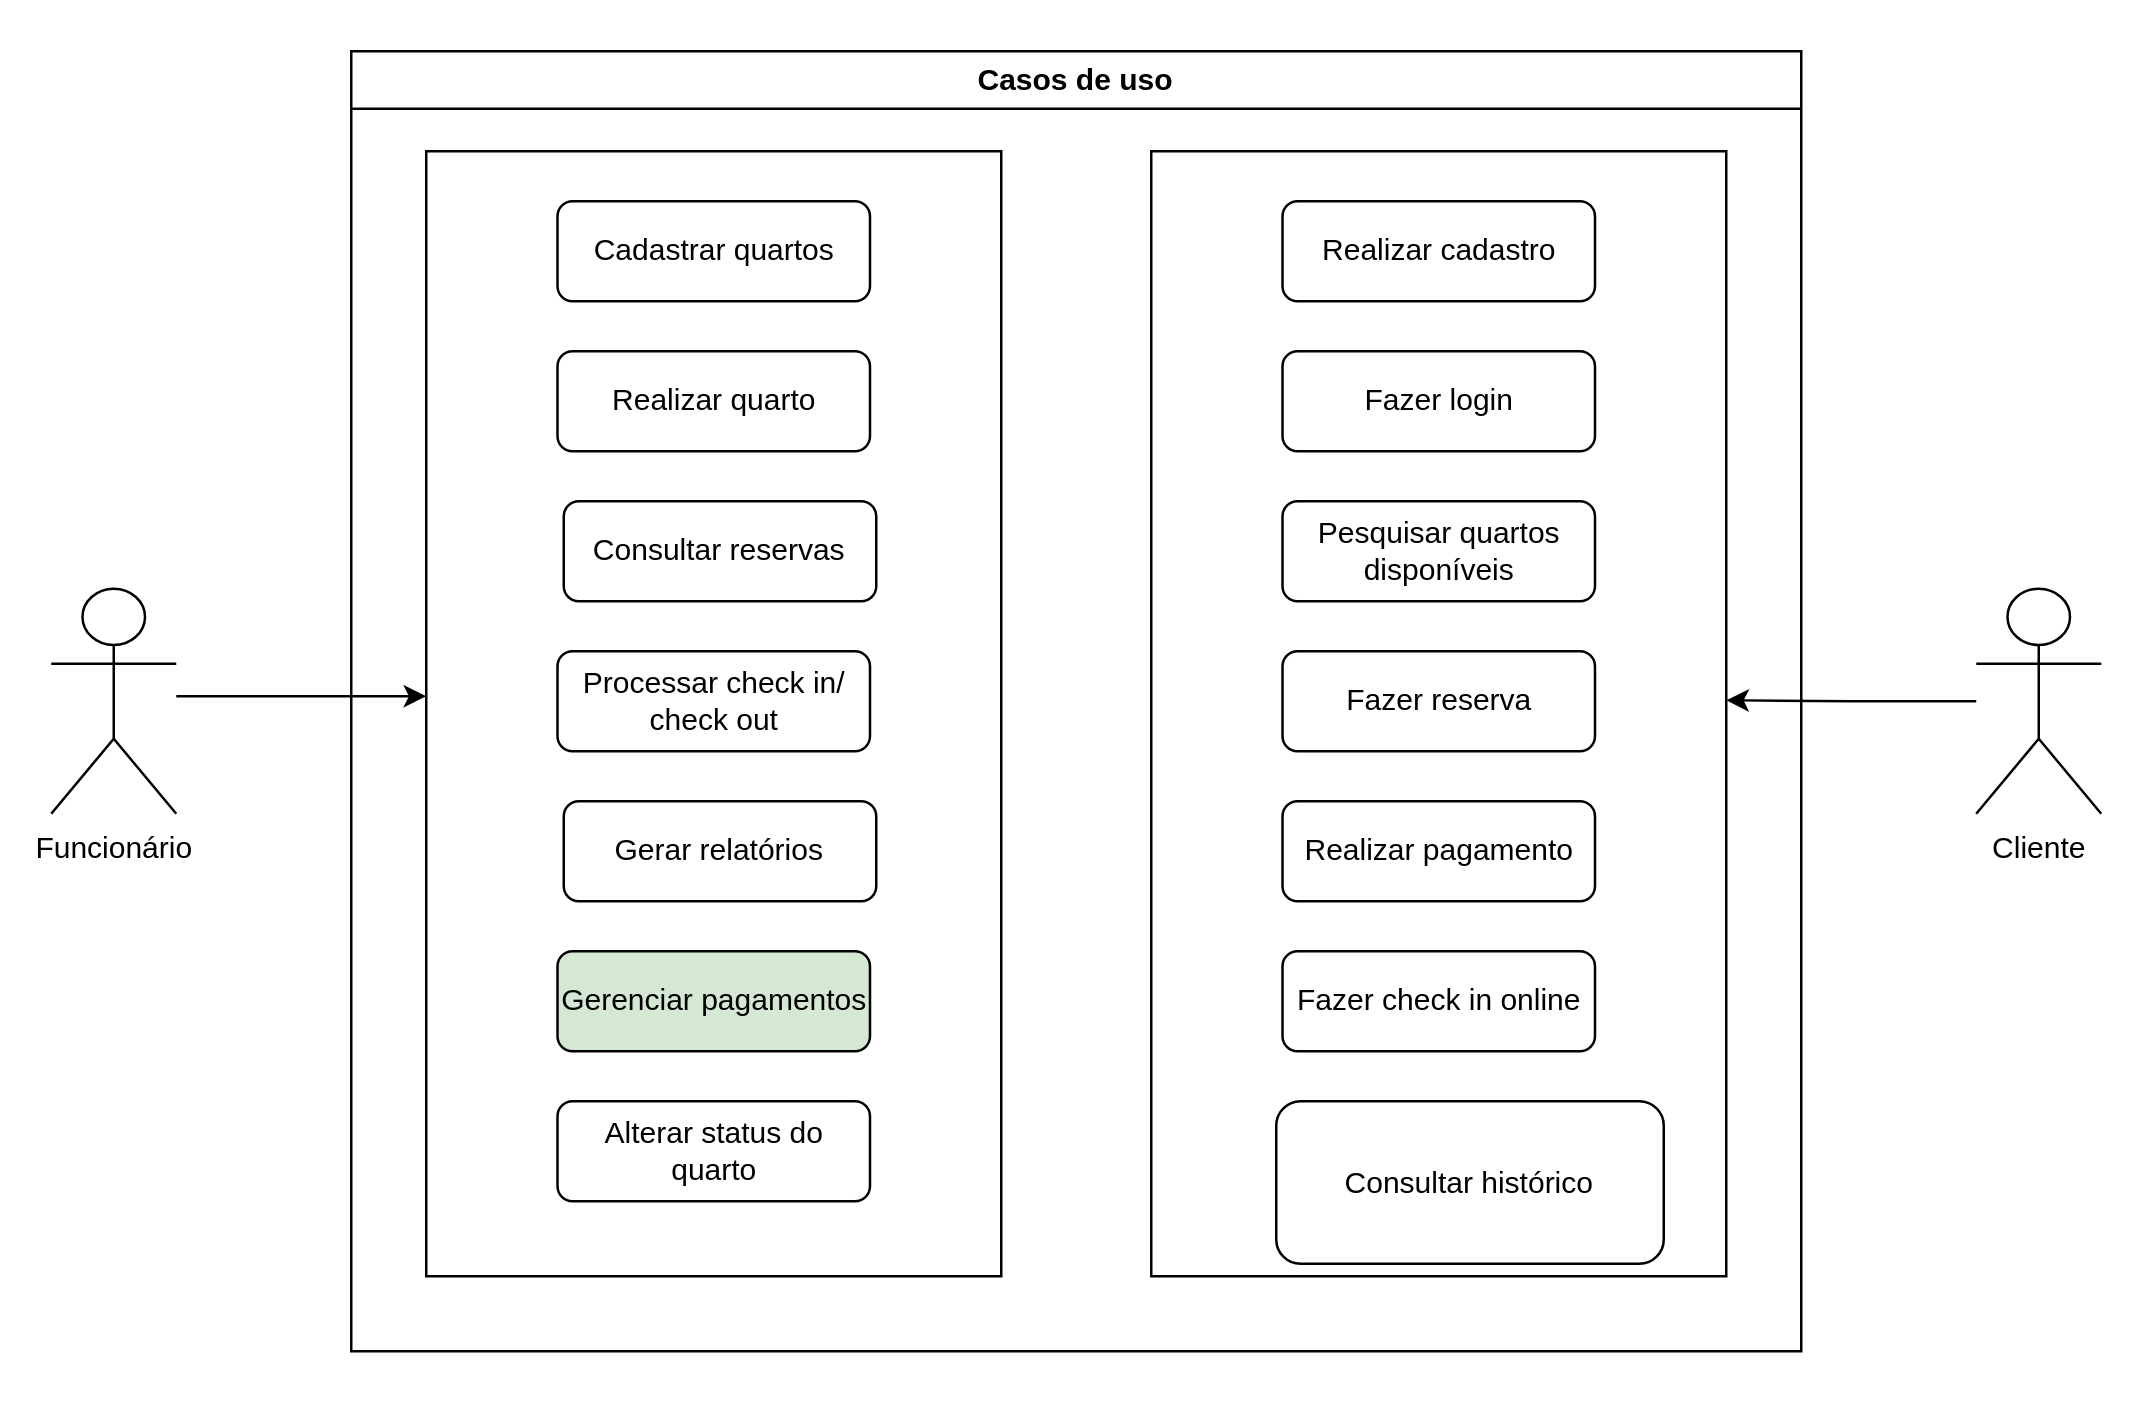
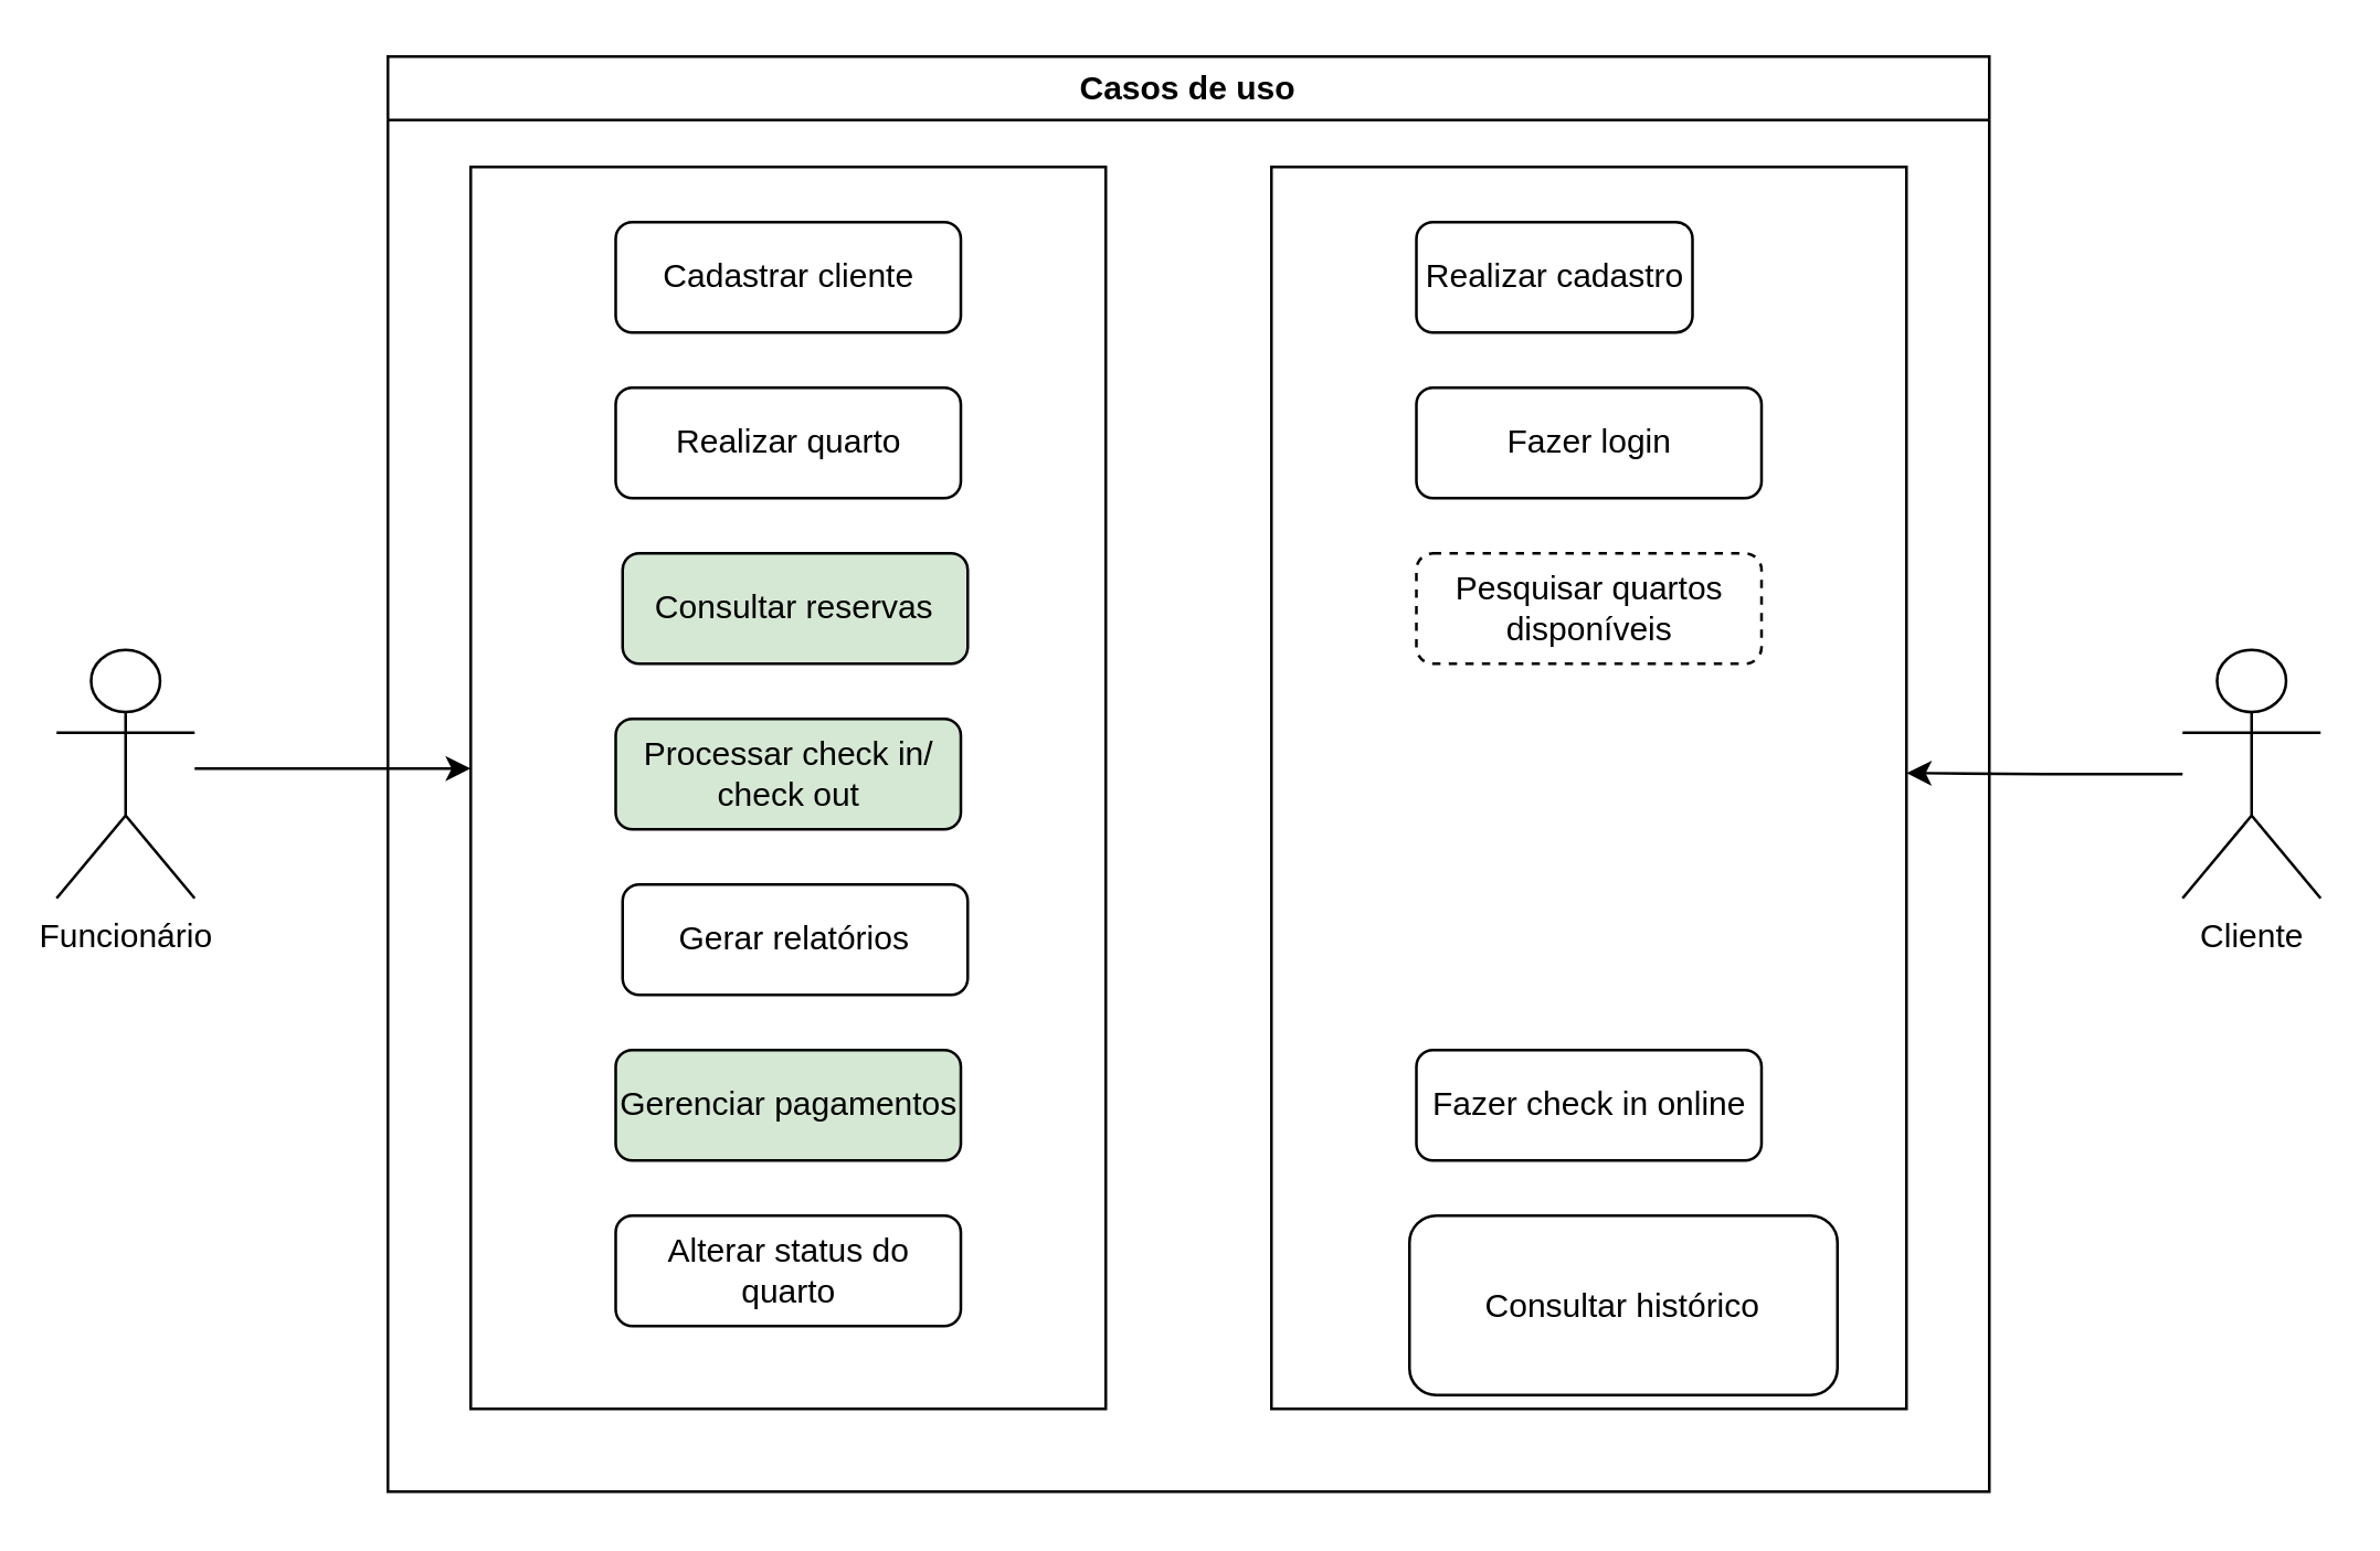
  <mxCell id="0" />
  <mxCell id="1" parent="0" />
  <mxCell id="2" value="Funcionário" style="shape=umlActor;verticalLabelPosition=bottom;verticalAlign=top;html=1;outlineConnect=0;" vertex="1" parent="1"><mxGeometry x="20" y="235" width="50" height="90" as="geometry" /></mxCell>
  <mxCell id="3" value="Cliente" style="shape=umlActor;verticalLabelPosition=bottom;verticalAlign=top;html=1;outlineConnect=0;" vertex="1" parent="1"><mxGeometry x="790" y="235" width="50" height="90" as="geometry" /></mxCell>
  <mxCell id="4" value="Casos de uso" style="swimlane;whiteSpace=wrap;html=1;" vertex="1" parent="1"><mxGeometry x="140" y="20" width="580" height="520" as="geometry" /></mxCell>
  <mxCell id="5" value="" style="rounded=0;whiteSpace=wrap;html=1;rotation=90;" vertex="1" parent="4"><mxGeometry x="-80" y="150" width="450" height="230" as="geometry" /></mxCell>
  <mxCell id="6" value="" style="rounded=0;whiteSpace=wrap;html=1;rotation=90;" vertex="1" parent="4"><mxGeometry x="210" y="150" width="450" height="230" as="geometry" /></mxCell>
- <mxCell id="7" value="Cadastrar quartos" style="rounded=1;whiteSpace=wrap;html=1;" vertex="1" parent="4"><mxGeometry x="82.5" y="60" width="125" height="40" as="geometry" /></mxCell>
- <mxCell id="8" value="Consultar reservas" style="rounded=1;whiteSpace=wrap;html=1;" vertex="1" parent="4"><mxGeometry x="85" y="180" width="125" height="40" as="geometry" /></mxCell>
+ <mxCell id="7" value="Cadastrar cliente" style="rounded=1;whiteSpace=wrap;html=1;" vertex="1" parent="4"><mxGeometry x="82.5" y="60" width="125" height="40" as="geometry" /></mxCell>
+ <mxCell id="8" value="Consultar reservas" style="rounded=1;whiteSpace=wrap;html=1;fillColor=#d5e8d4;" vertex="1" parent="4"><mxGeometry x="85" y="180" width="125" height="40" as="geometry" /></mxCell>
  <mxCell id="9" value="Realizar quarto" style="rounded=1;whiteSpace=wrap;html=1;" vertex="1" parent="4"><mxGeometry x="82.5" y="120" width="125" height="40" as="geometry" /></mxCell>
- <mxCell id="10" value="Processar check in/ check out" style="rounded=1;whiteSpace=wrap;html=1;" vertex="1" parent="4"><mxGeometry x="82.5" y="240" width="125" height="40" as="geometry" /></mxCell>
+ <mxCell id="10" value="Processar check in/ check out" style="rounded=1;whiteSpace=wrap;html=1;fillColor=#d5e8d4;" vertex="1" parent="4"><mxGeometry x="82.5" y="240" width="125" height="40" as="geometry" /></mxCell>
  <mxCell id="11" value="Gerar relatórios" style="rounded=1;whiteSpace=wrap;html=1;" vertex="1" parent="4"><mxGeometry x="85" y="300" width="125" height="40" as="geometry" /></mxCell>
  <mxCell id="12" value="Gerenciar pagamentos" style="rounded=1;whiteSpace=wrap;html=1;fillColor=#d5e8d4;" vertex="1" parent="4"><mxGeometry x="82.5" y="360" width="125" height="40" as="geometry" /></mxCell>
  <mxCell id="13" value="Alterar status do quarto" style="rounded=1;whiteSpace=wrap;html=1;" vertex="1" parent="4"><mxGeometry x="82.5" y="420" width="125" height="40" as="geometry" /></mxCell>
- <mxCell id="14" value="Realizar cadastro" style="rounded=1;whiteSpace=wrap;html=1;" vertex="1" parent="4"><mxGeometry x="372.5" y="60" width="125" height="40" as="geometry" /></mxCell>
+ <mxCell id="14" value="Realizar cadastro" style="rounded=1;whiteSpace=wrap;html=1;" vertex="1" parent="4"><mxGeometry x="372.5" y="60" width="100" height="40" as="geometry" /></mxCell>
  <mxCell id="15" value="Fazer login" style="rounded=1;whiteSpace=wrap;html=1;" vertex="1" parent="4"><mxGeometry x="372.5" y="120" width="125" height="40" as="geometry" /></mxCell>
- <mxCell id="16" value="Pesquisar quartos disponíveis" style="rounded=1;whiteSpace=wrap;html=1;" vertex="1" parent="4"><mxGeometry x="372.5" y="180" width="125" height="40" as="geometry" /></mxCell>
- <mxCell id="17" value="Fazer reserva" style="rounded=1;whiteSpace=wrap;html=1;" vertex="1" parent="4"><mxGeometry x="372.5" y="240" width="125" height="40" as="geometry" /></mxCell>
- <mxCell id="18" value="Realizar pagamento" style="rounded=1;whiteSpace=wrap;html=1;" vertex="1" parent="4"><mxGeometry x="372.5" y="300" width="125" height="40" as="geometry" /></mxCell>
+ <mxCell id="16" value="Pesquisar quartos disponíveis" style="rounded=1;whiteSpace=wrap;html=1;dashed=1;" vertex="1" parent="4"><mxGeometry x="372.5" y="180" width="125" height="40" as="geometry" /></mxCell>
  <mxCell id="19" value="Fazer check in online" style="rounded=1;whiteSpace=wrap;html=1;" vertex="1" parent="4"><mxGeometry x="372.5" y="360" width="125" height="40" as="geometry" /></mxCell>
  <mxCell id="20" value="Consultar histórico" style="rounded=1;whiteSpace=wrap;html=1;" vertex="1" parent="4"><mxGeometry x="370" y="420" width="155" height="65" as="geometry" /></mxCell>
  <mxCell id="21" style="edgeStyle=orthogonalEdgeStyle;rounded=0;orthogonalLoop=1;jettySize=auto;html=1;" edge="1" parent="1" source="2"><mxGeometry relative="1" as="geometry"><mxPoint x="170" y="278" as="targetPoint" /><Array as="points"><mxPoint x="120" y="278" /></Array></mxGeometry></mxCell>
  <mxCell id="22" style="edgeStyle=orthogonalEdgeStyle;rounded=0;orthogonalLoop=1;jettySize=auto;html=1;entryX=0.488;entryY=0;entryDx=0;entryDy=0;entryPerimeter=0;" edge="1" parent="1" source="3" target="6"><mxGeometry relative="1" as="geometry" /></mxCell>
